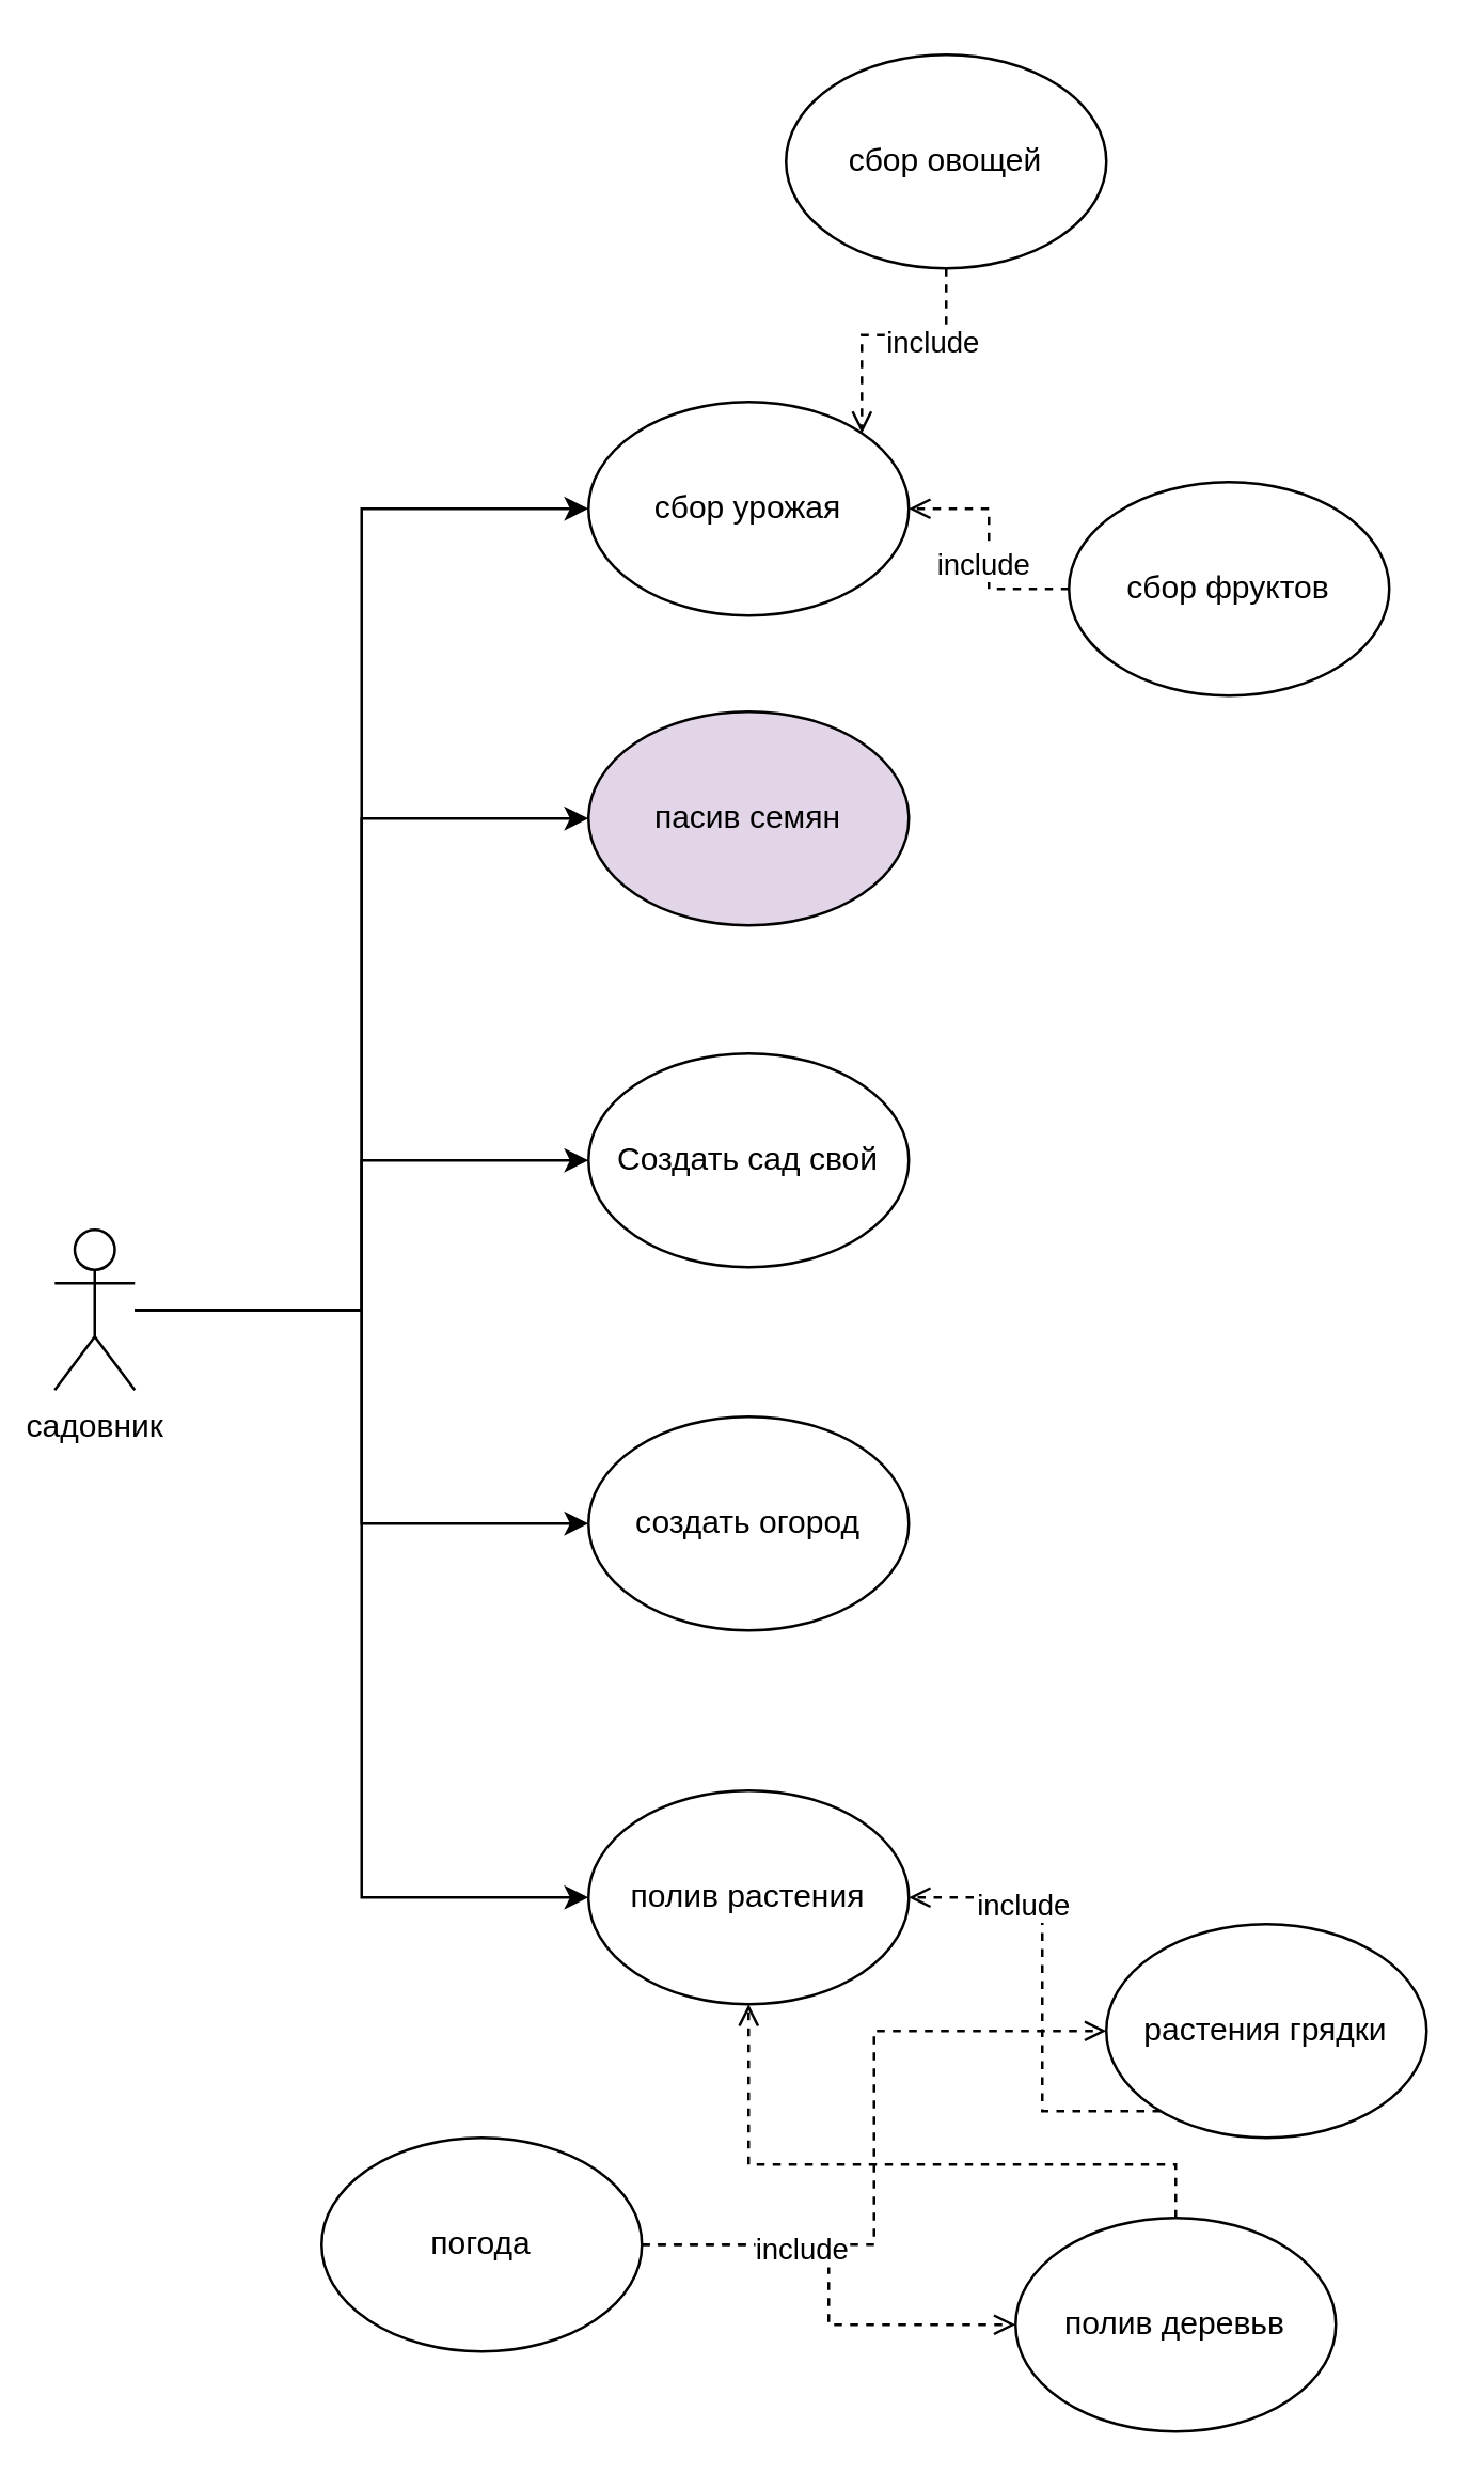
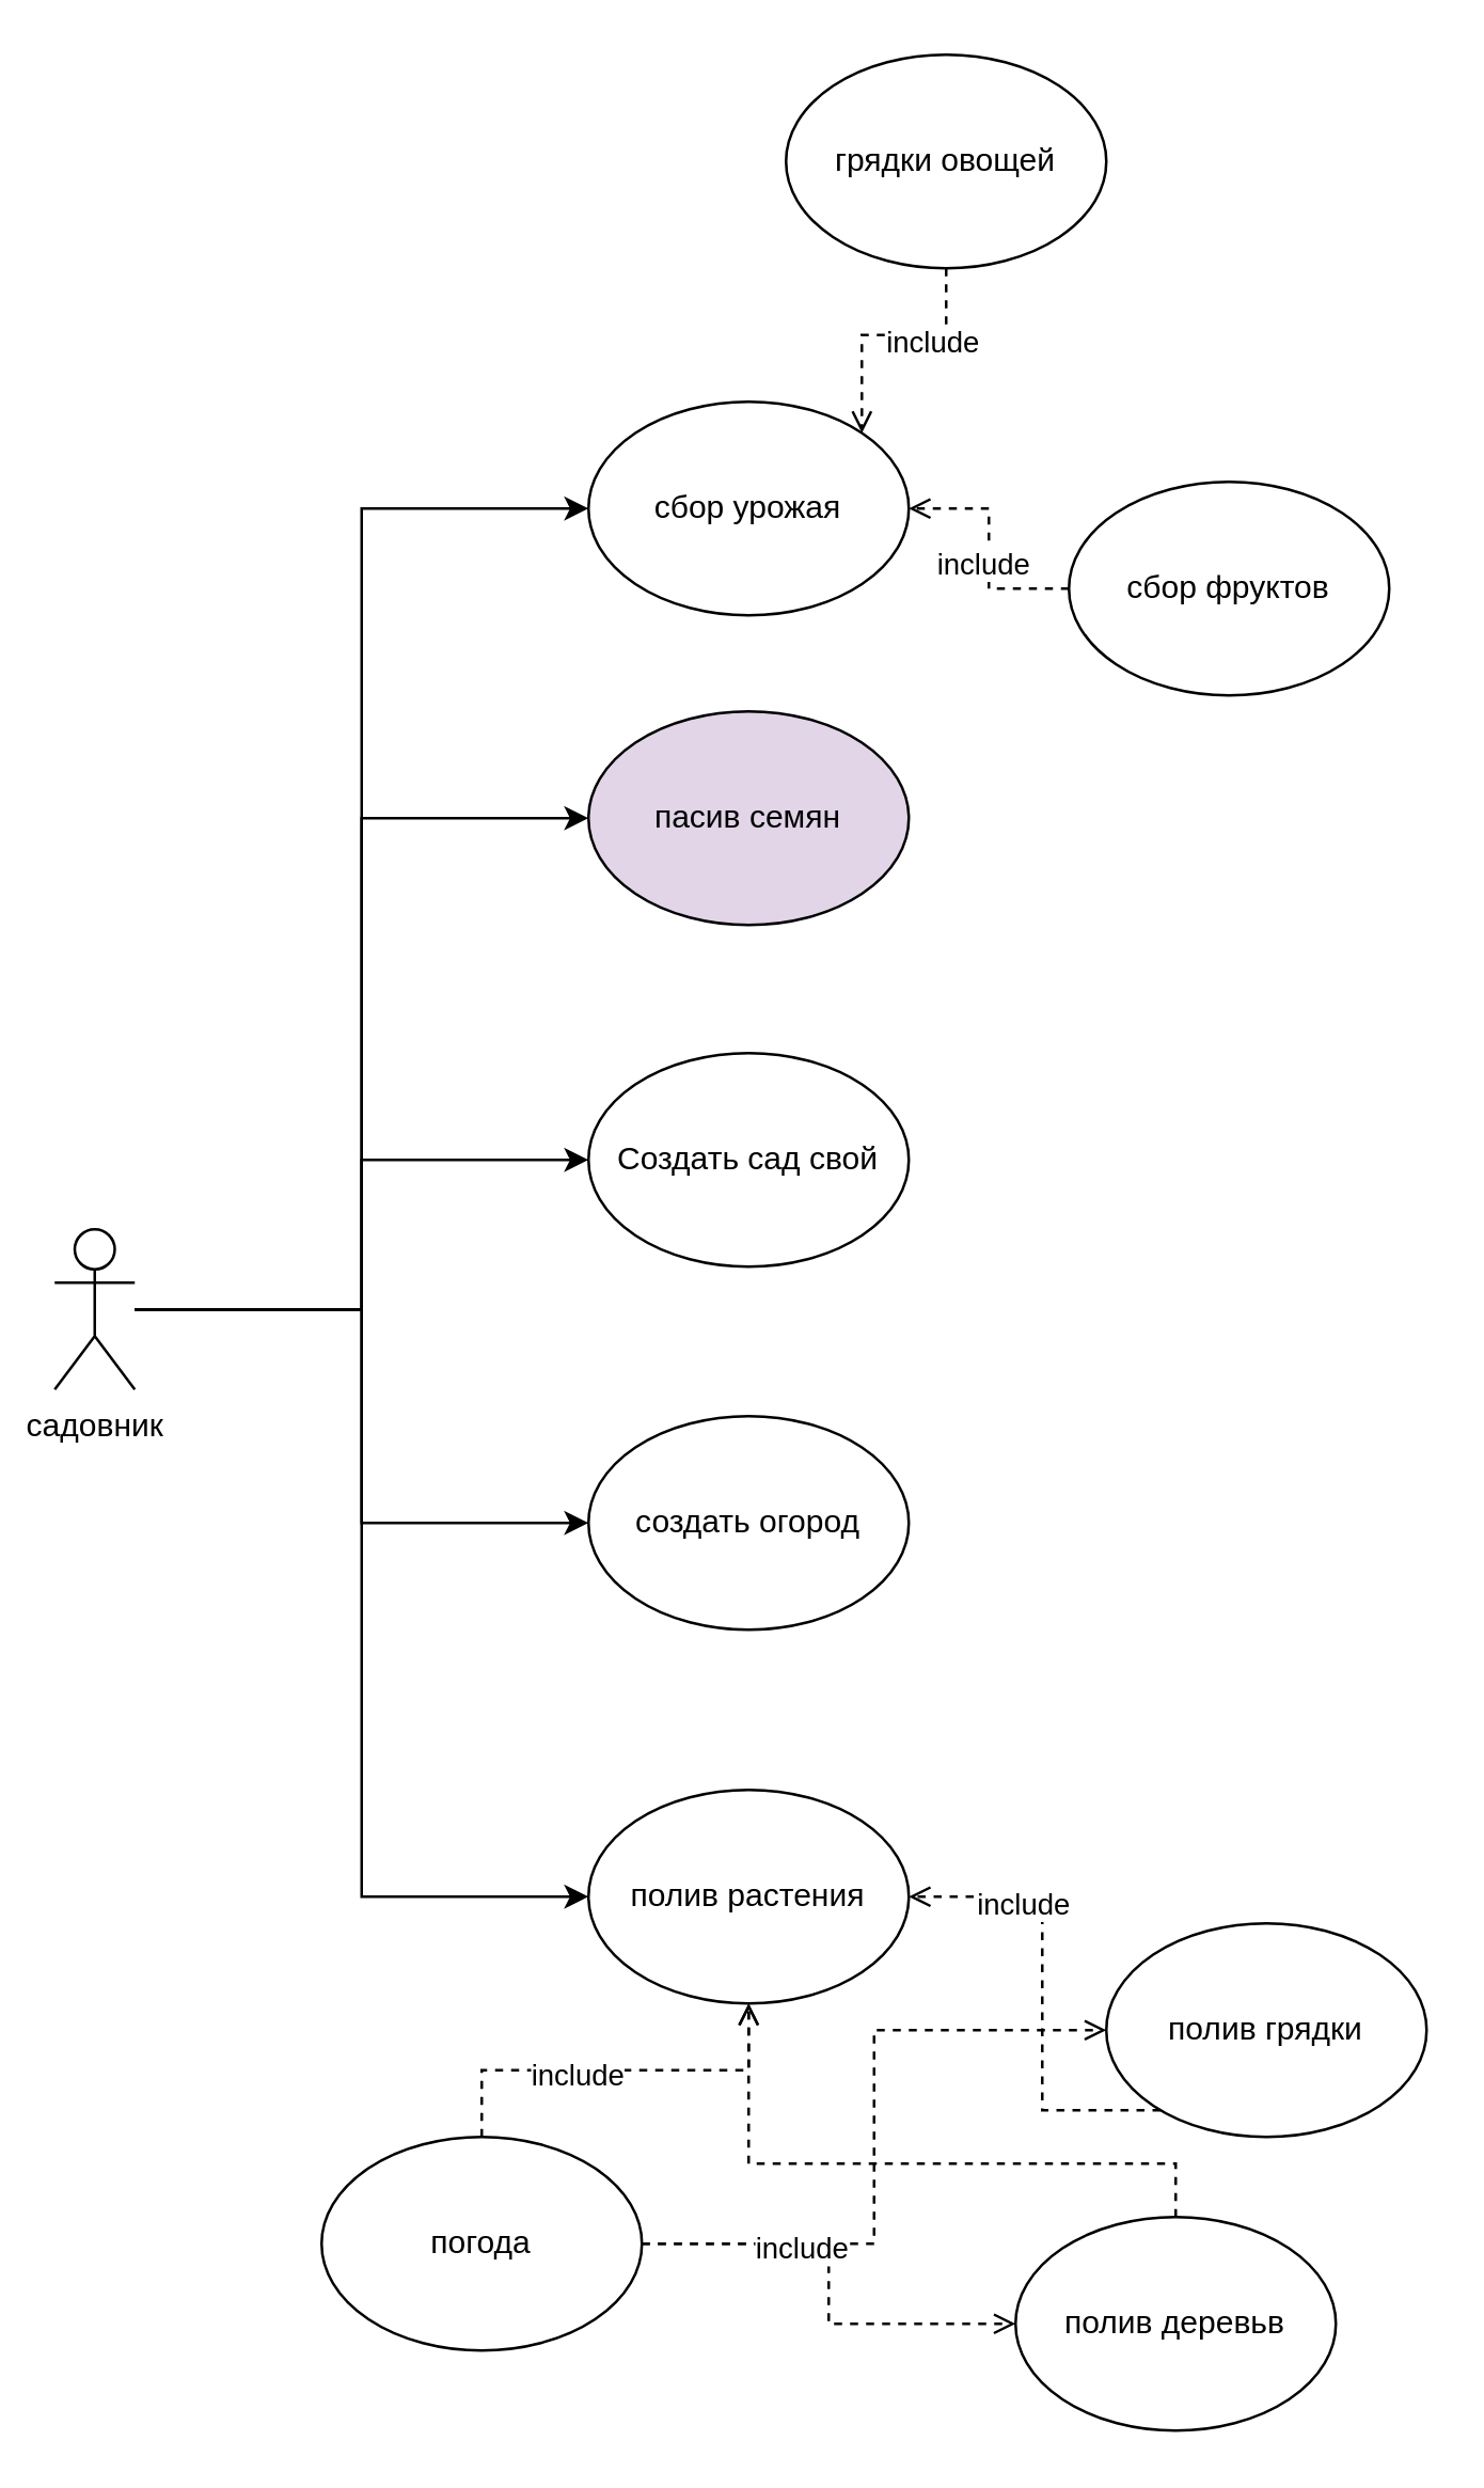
  <mxCell id="0" />
  <mxCell id="1" parent="0" />
  <mxCell id="2" style="edgeStyle=orthogonalEdgeStyle;rounded=0;orthogonalLoop=1;jettySize=auto;html=1;entryX=0;entryY=0.5;entryDx=0;entryDy=0;" edge="1" parent="1" source="7" target="8"><mxGeometry relative="1" as="geometry" /></mxCell>
  <mxCell id="3" style="edgeStyle=orthogonalEdgeStyle;rounded=0;orthogonalLoop=1;jettySize=auto;html=1;entryX=0;entryY=0.5;entryDx=0;entryDy=0;" edge="1" parent="1" source="7" target="9"><mxGeometry relative="1" as="geometry" /></mxCell>
  <mxCell id="4" style="edgeStyle=orthogonalEdgeStyle;rounded=0;orthogonalLoop=1;jettySize=auto;html=1;entryX=0;entryY=0.5;entryDx=0;entryDy=0;" edge="1" parent="1" source="7" target="10"><mxGeometry relative="1" as="geometry" /></mxCell>
  <mxCell id="5" style="edgeStyle=orthogonalEdgeStyle;rounded=0;orthogonalLoop=1;jettySize=auto;html=1;entryX=0;entryY=0.5;entryDx=0;entryDy=0;" edge="1" parent="1" source="7" target="11"><mxGeometry relative="1" as="geometry" /></mxCell>
  <mxCell id="6" style="edgeStyle=orthogonalEdgeStyle;rounded=0;orthogonalLoop=1;jettySize=auto;html=1;entryX=0;entryY=0.5;entryDx=0;entryDy=0;" edge="1" parent="1" source="7" target="12"><mxGeometry relative="1" as="geometry"><mxPoint x="180" y="270" as="targetPoint" /></mxGeometry></mxCell>
  <mxCell id="7" value="садовник" style="shape=umlActor;verticalLabelPosition=bottom;verticalAlign=top;html=1;outlineConnect=0;" vertex="1" parent="1"><mxGeometry x="20" y="460" width="30" height="60" as="geometry" /></mxCell>
  <mxCell id="8" value="пасив семян" style="ellipse;whiteSpace=wrap;html=1;fillColor=#e1d5e7;" vertex="1" parent="1"><mxGeometry x="220" y="266" width="120" height="80" as="geometry" /></mxCell>
  <mxCell id="9" value="Создать сад свой" style="ellipse;whiteSpace=wrap;html=1;" vertex="1" parent="1"><mxGeometry x="220" y="394" width="120" height="80" as="geometry" /></mxCell>
  <mxCell id="10" value="создать огород" style="ellipse;whiteSpace=wrap;html=1;" vertex="1" parent="1"><mxGeometry x="220" y="530" width="120" height="80" as="geometry" /></mxCell>
  <mxCell id="11" value="полив растения" style="ellipse;whiteSpace=wrap;html=1;" vertex="1" parent="1"><mxGeometry x="220" y="670" width="120" height="80" as="geometry" /></mxCell>
  <mxCell id="12" value="сбор урожая" style="ellipse;whiteSpace=wrap;html=1;" vertex="1" parent="1"><mxGeometry x="220" y="150" width="120" height="80" as="geometry" /></mxCell>
+ <mxCell id="13" style="edgeStyle=orthogonalEdgeStyle;rounded=0;orthogonalLoop=1;jettySize=auto;html=1;dashed=1;endArrow=open;endFill=0;" edge="1" parent="1" source="18" target="11"><mxGeometry relative="1" as="geometry" /></mxCell>
+ <mxCell id="14" value="include" style="edgeLabel;html=1;align=center;verticalAlign=middle;resizable=0;points=[];" vertex="1" connectable="0" parent="13"><mxGeometry x="-0.2" y="-1" relative="1" as="geometry"><mxPoint as="offset" /></mxGeometry></mxCell>
  <mxCell id="15" style="edgeStyle=orthogonalEdgeStyle;rounded=0;orthogonalLoop=1;jettySize=auto;html=1;dashed=1;endArrow=open;endFill=0;" edge="1" parent="1" source="18" target="23"><mxGeometry relative="1" as="geometry" /></mxCell>
  <mxCell id="16" style="edgeStyle=orthogonalEdgeStyle;rounded=0;orthogonalLoop=1;jettySize=auto;html=1;entryX=0;entryY=0.5;entryDx=0;entryDy=0;dashed=1;endArrow=open;endFill=0;" edge="1" parent="1" source="18" target="20"><mxGeometry relative="1" as="geometry" /></mxCell>
  <mxCell id="17" value="include" style="edgeLabel;html=1;align=center;verticalAlign=middle;resizable=0;points=[];" vertex="1" connectable="0" parent="16"><mxGeometry x="-0.306" y="-1" relative="1" as="geometry"><mxPoint as="offset" /></mxGeometry></mxCell>
  <mxCell id="18" value="погода" style="ellipse;whiteSpace=wrap;html=1;" vertex="1" parent="1"><mxGeometry x="120" y="800" width="120" height="80" as="geometry" /></mxCell>
  <mxCell id="19" style="edgeStyle=orthogonalEdgeStyle;rounded=0;orthogonalLoop=1;jettySize=auto;html=1;dashed=1;endArrow=open;endFill=0;" edge="1" parent="1" source="20" target="11"><mxGeometry relative="1" as="geometry"><Array as="points"><mxPoint x="440" y="810" /><mxPoint x="280" y="810" /></Array></mxGeometry></mxCell>
  <mxCell id="20" value="полив деревьв" style="ellipse;whiteSpace=wrap;html=1;" vertex="1" parent="1"><mxGeometry x="380" y="830" width="120" height="80" as="geometry" /></mxCell>
  <mxCell id="21" style="edgeStyle=orthogonalEdgeStyle;rounded=0;orthogonalLoop=1;jettySize=auto;html=1;entryX=1;entryY=0.5;entryDx=0;entryDy=0;dashed=1;endArrow=open;endFill=0;" edge="1" parent="1" source="23" target="11"><mxGeometry relative="1" as="geometry"><Array as="points"><mxPoint x="500" y="790" /><mxPoint x="390" y="790" /><mxPoint x="390" y="710" /></Array></mxGeometry></mxCell>
  <mxCell id="22" value="include" style="edgeLabel;html=1;align=center;verticalAlign=middle;resizable=0;points=[];" vertex="1" connectable="0" parent="21"><mxGeometry x="0.518" y="2" relative="1" as="geometry"><mxPoint as="offset" /></mxGeometry></mxCell>
- <mxCell id="23" value="растения грядки" style="ellipse;whiteSpace=wrap;html=1;" vertex="1" parent="1"><mxGeometry x="414" y="720" width="120" height="80" as="geometry" /></mxCell>
+ <mxCell id="23" value="полив грядки" style="ellipse;whiteSpace=wrap;html=1;" vertex="1" parent="1"><mxGeometry x="414" y="720" width="120" height="80" as="geometry" /></mxCell>
  <mxCell id="24" style="edgeStyle=orthogonalEdgeStyle;rounded=0;orthogonalLoop=1;jettySize=auto;html=1;entryX=1;entryY=0;entryDx=0;entryDy=0;endArrow=open;endFill=0;dashed=1;" edge="1" parent="1" source="26" target="12"><mxGeometry relative="1" as="geometry" /></mxCell>
  <mxCell id="25" value="include" style="edgeLabel;html=1;align=center;verticalAlign=middle;resizable=0;points=[];" vertex="1" connectable="0" parent="24"><mxGeometry x="-0.336" y="2" relative="1" as="geometry"><mxPoint as="offset" /></mxGeometry></mxCell>
- <mxCell id="26" value="сбор овощей" style="ellipse;whiteSpace=wrap;html=1;" vertex="1" parent="1"><mxGeometry x="294" y="20" width="120" height="80" as="geometry" /></mxCell>
+ <mxCell id="26" value="грядки овощей" style="ellipse;whiteSpace=wrap;html=1;" vertex="1" parent="1"><mxGeometry x="294" y="20" width="120" height="80" as="geometry" /></mxCell>
  <mxCell id="27" style="edgeStyle=orthogonalEdgeStyle;rounded=0;orthogonalLoop=1;jettySize=auto;html=1;dashed=1;endArrow=open;endFill=0;" edge="1" parent="1" source="29" target="12"><mxGeometry relative="1" as="geometry" /></mxCell>
  <mxCell id="28" value="include" style="edgeLabel;html=1;align=center;verticalAlign=middle;resizable=0;points=[];" vertex="1" connectable="0" parent="27"><mxGeometry x="0.183" y="3" relative="1" as="geometry"><mxPoint y="13" as="offset" /></mxGeometry></mxCell>
  <mxCell id="29" value="сбор фруктов" style="ellipse;whiteSpace=wrap;html=1;" vertex="1" parent="1"><mxGeometry x="400" y="180" width="120" height="80" as="geometry" /></mxCell>
